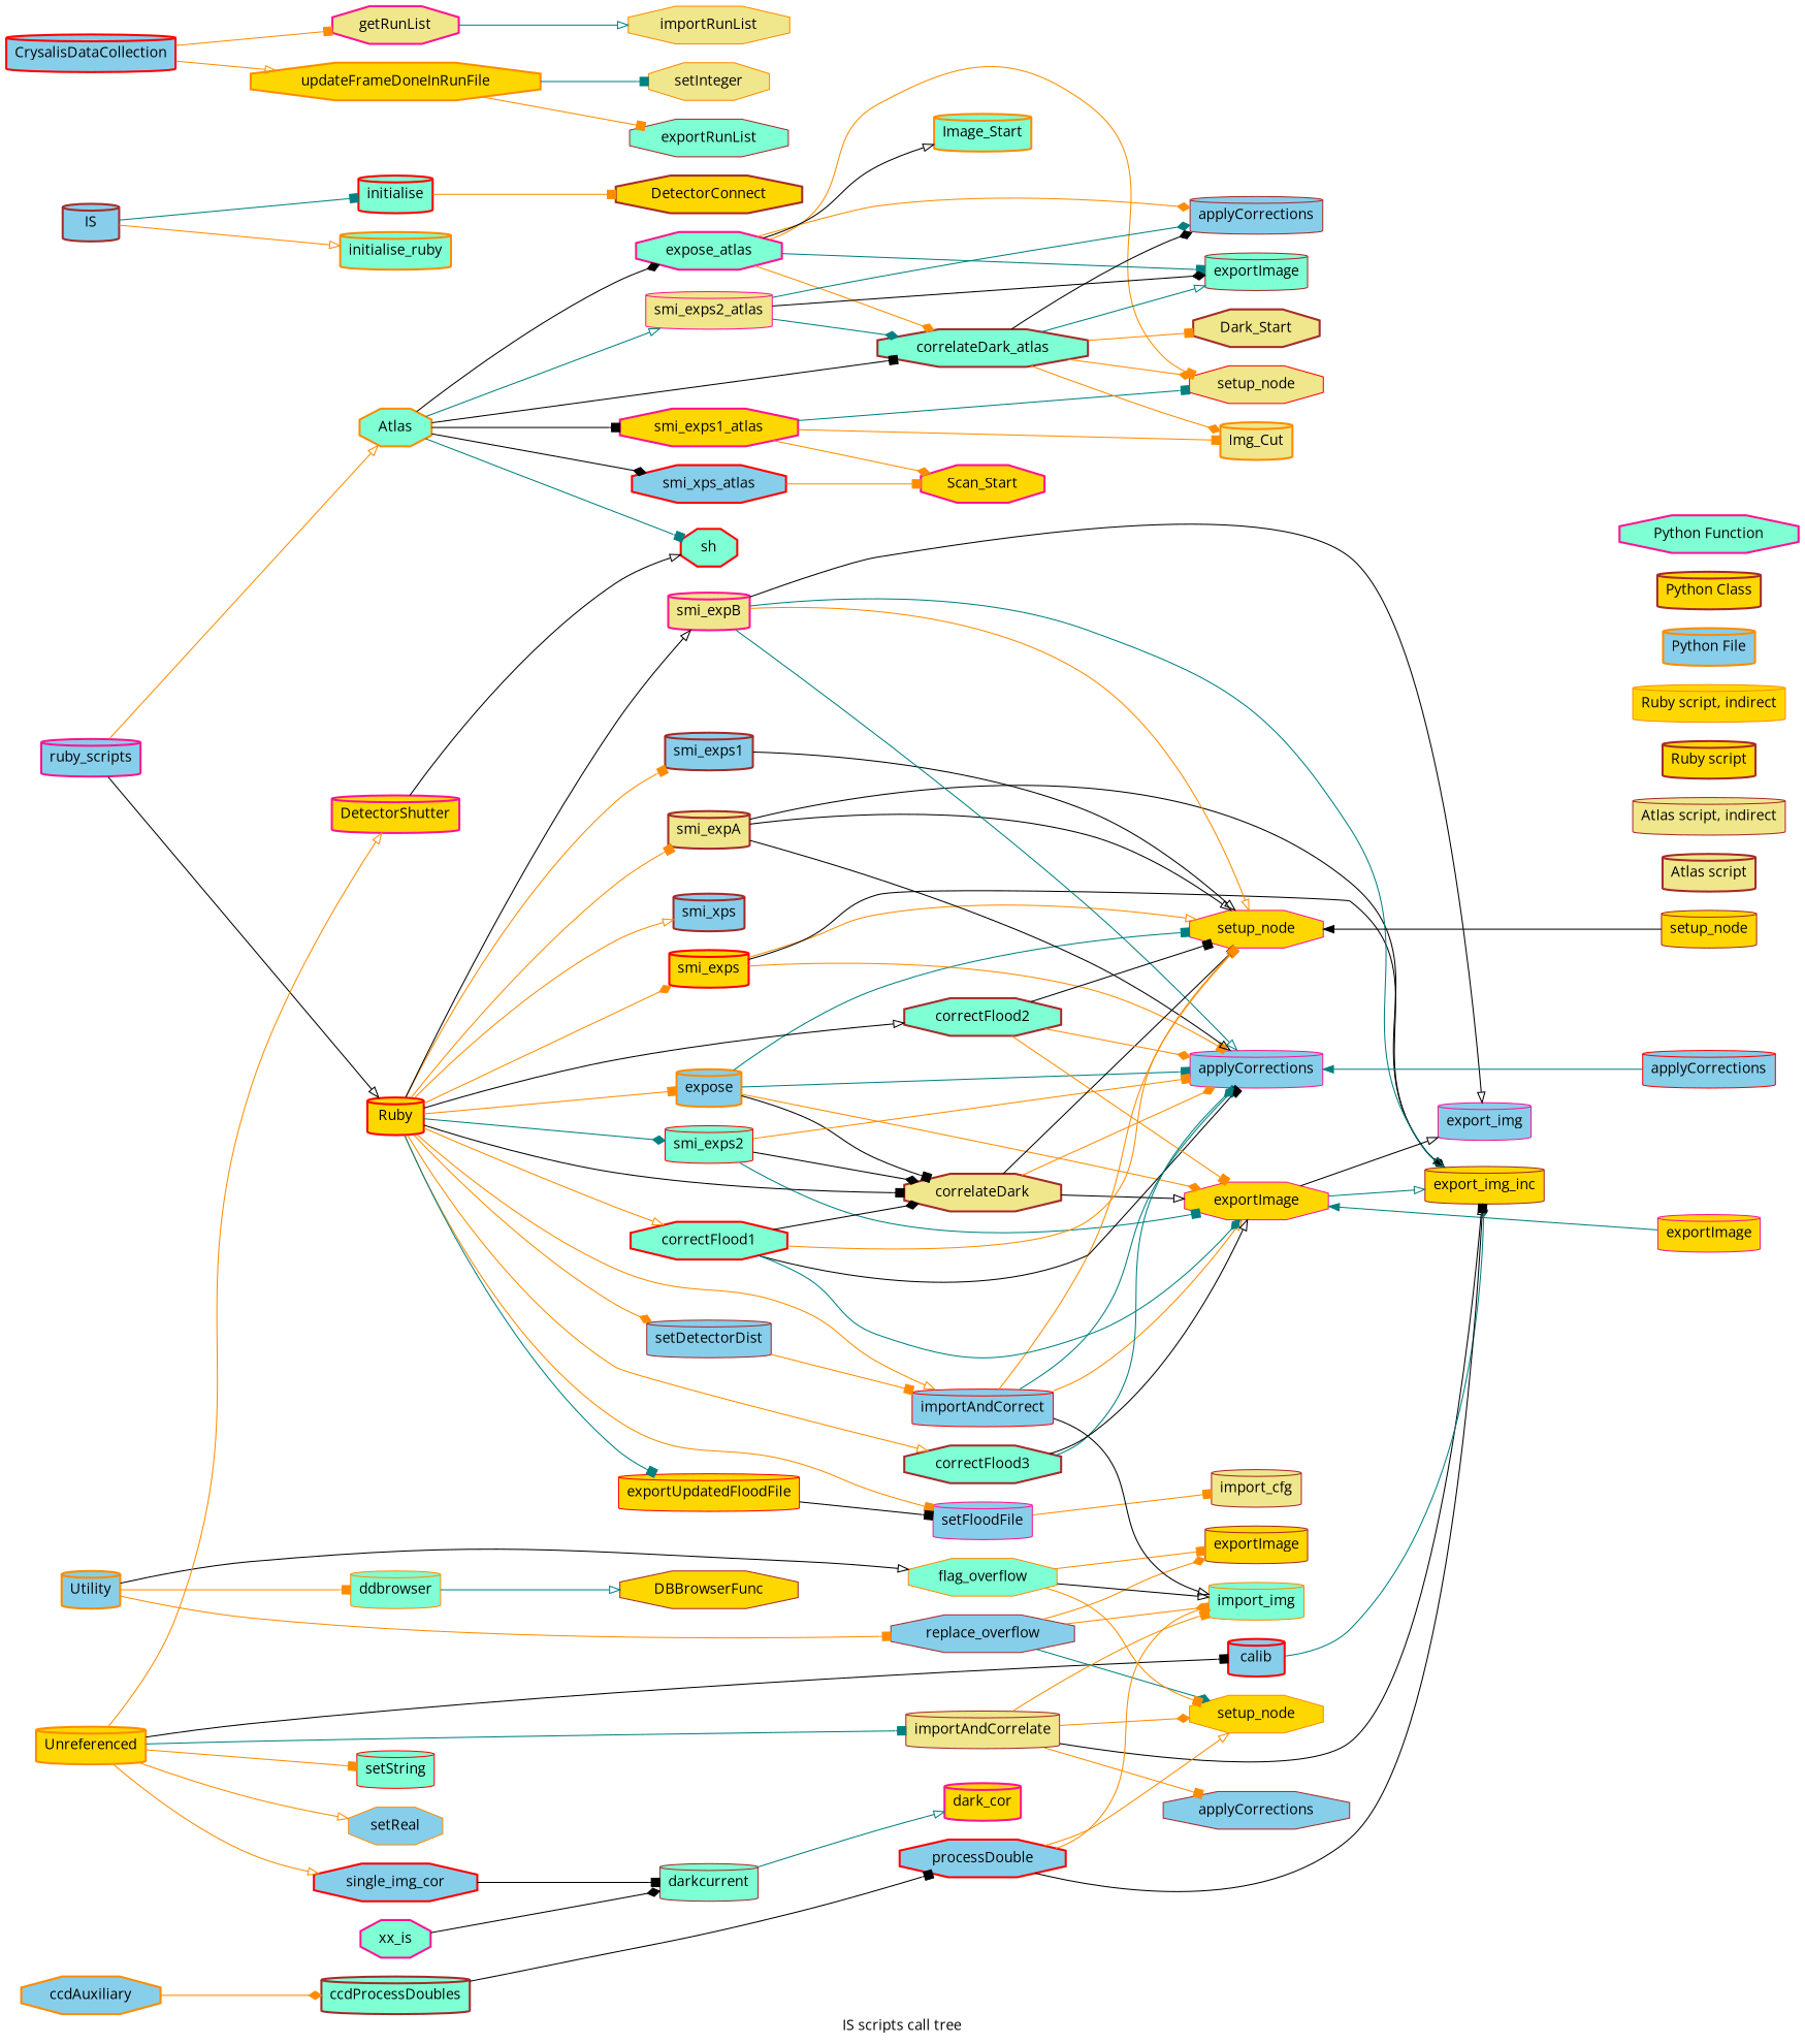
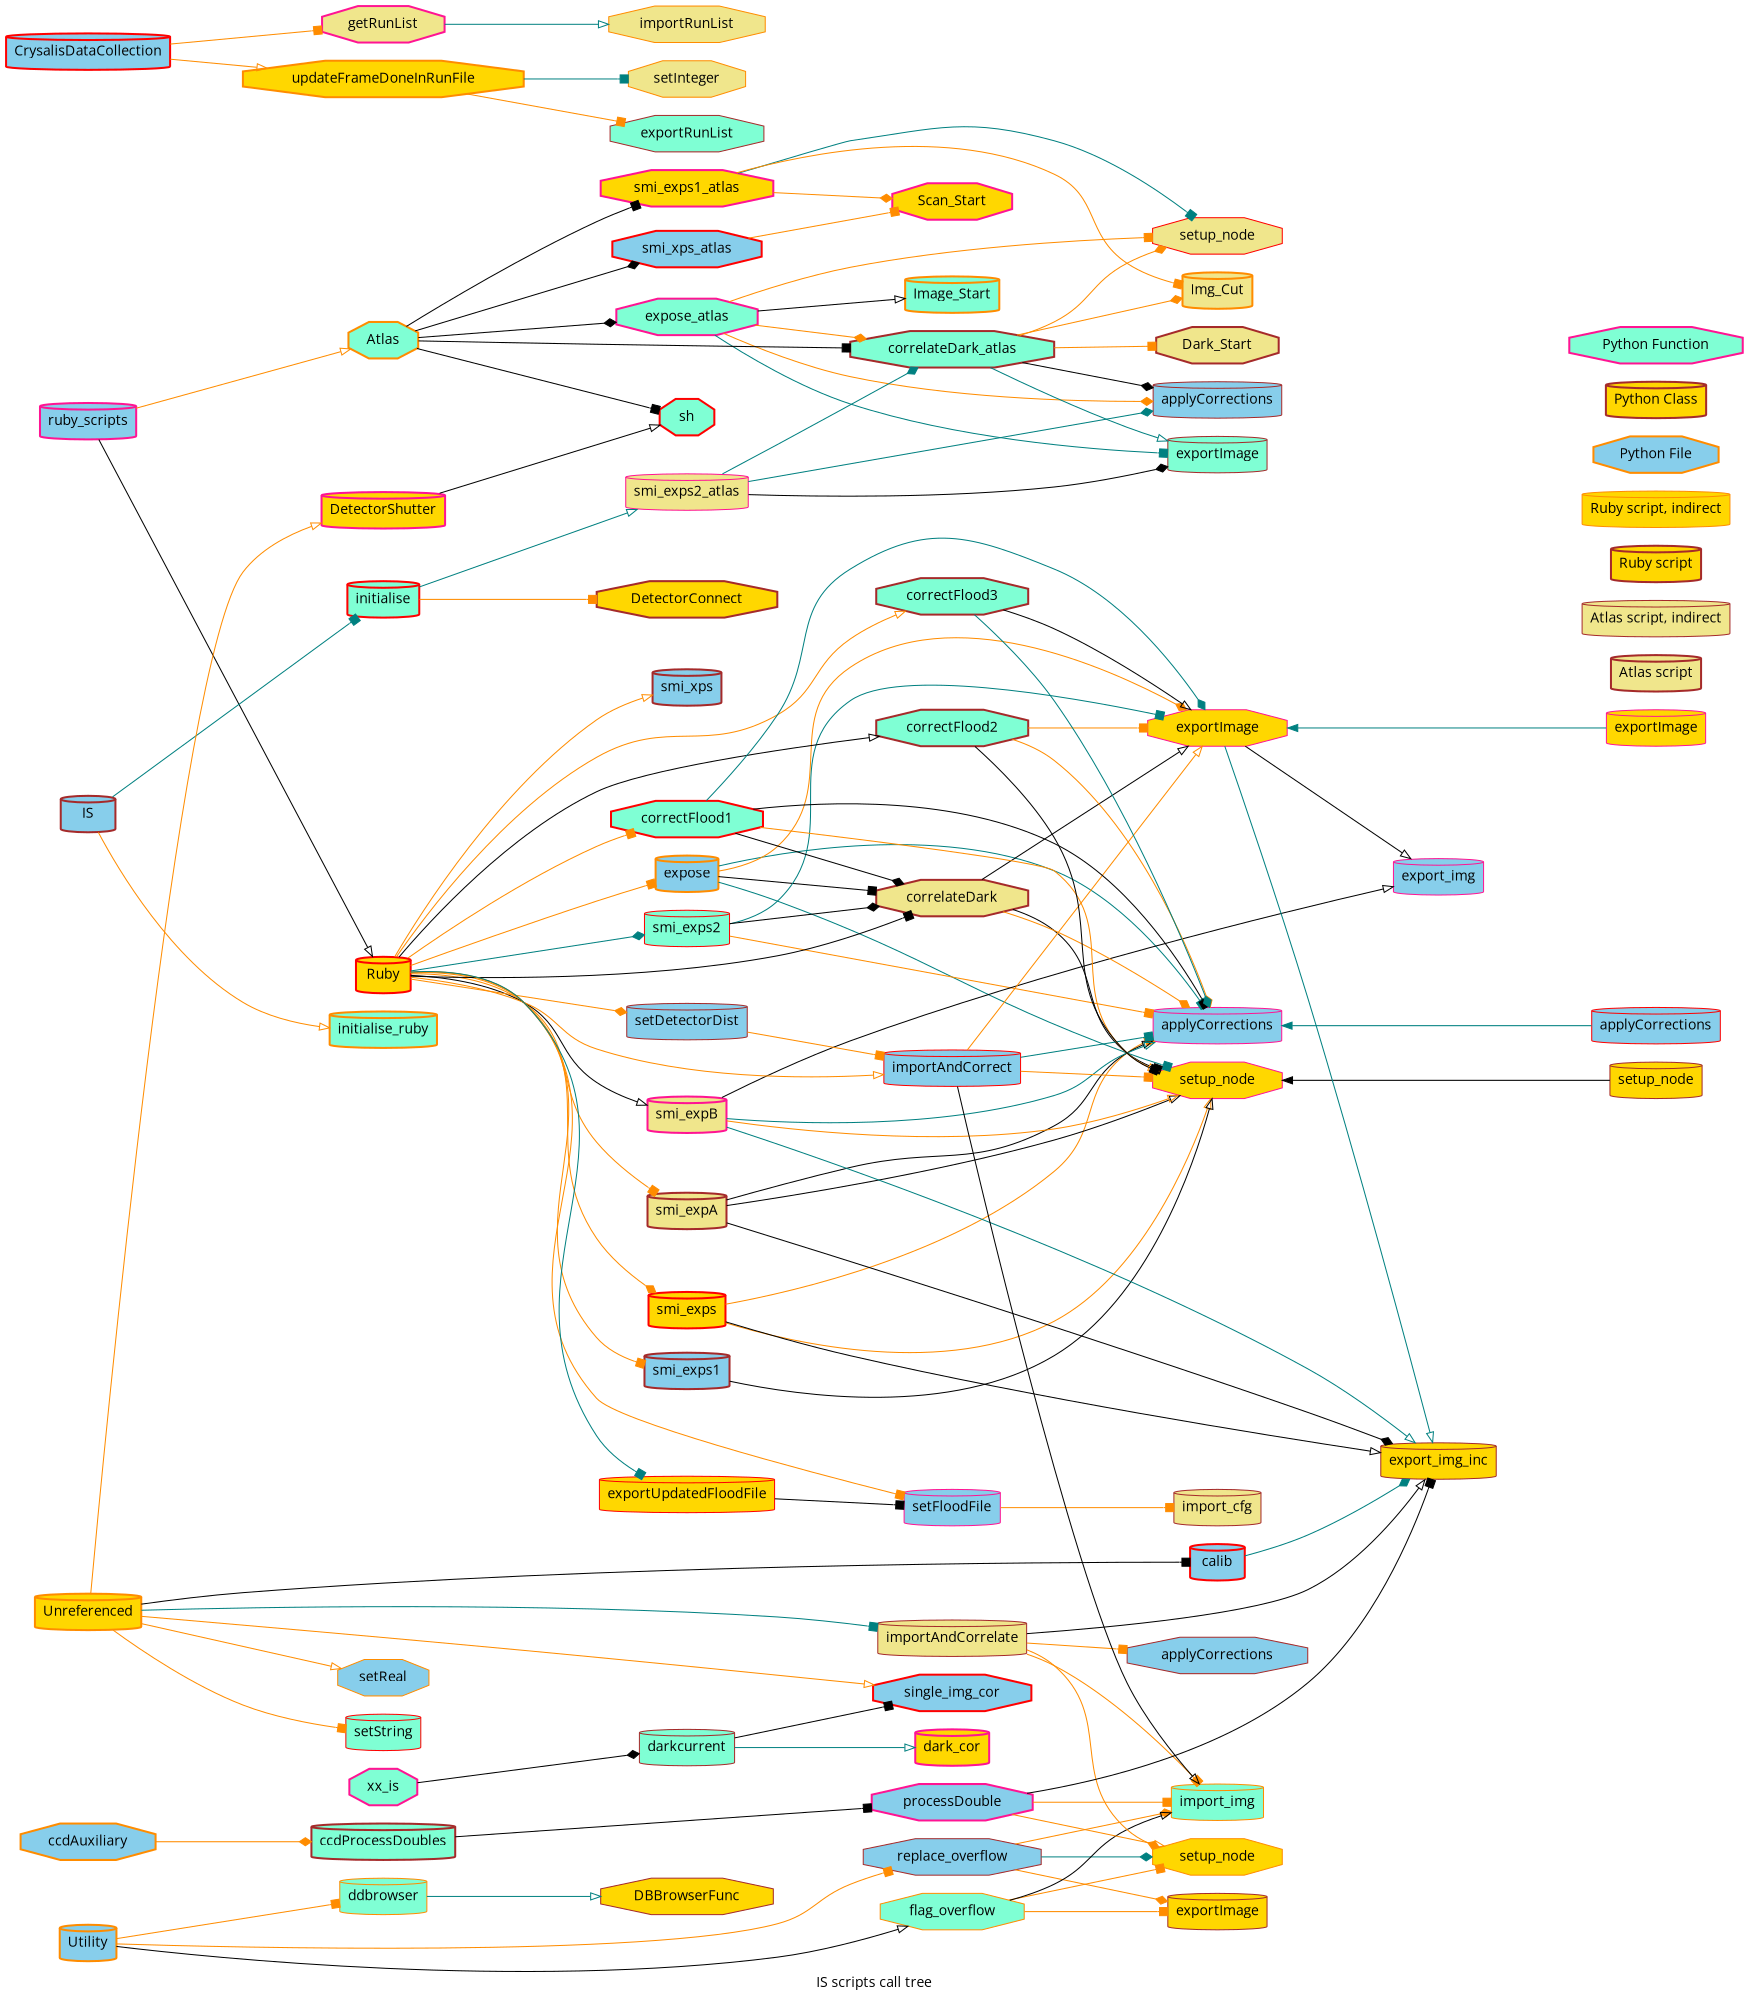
  digraph {
    fontname="Open Sans"
    label="IS scripts call tree"
    rankdir=LR
    ranksep=1
    node [color=brown fillcolor=skyblue fontname="Open Sans" shape=cylinder style="bold,filled"]
    edge [arrowhead=box color=darkorange fontname="Open Sans"]
    ruby_scripts [color=deeppink]
    IS
    Utility [color=darkorange]
    Unreferenced [color=darkorange fillcolor=gold]
    ccdAuxiliary [color=darkorange shape=octagon]
    CrysalisDataCollection [color=red]
    expose_atlas [color=deeppink fillcolor=aquamarine shape=octagon]
    smi_exps1_atlas [color=deeppink fillcolor=gold shape=octagon]
    smi_exps2_atlas [color=deeppink fillcolor=khaki style=filled]
    smi_xps_atlas [color=red shape=octagon]
    expose [color=darkorange]
    smi_exps [color=red fillcolor=gold]
    smi_exps1
    smi_exps2 [color=red fillcolor=aquamarine style=filled]
    smi_expA [fillcolor=khaki]
    smi_expB [color=deeppink fillcolor=khaki]
    smi_xps
    initialise [color=red fillcolor=aquamarine]
    initialise_ruby [color=darkorange fillcolor=aquamarine]
    importRunList [color=darkorange fillcolor=khaki shape=octagon style=filled]
    setInteger [color=darkorange fillcolor=khaki shape=octagon style=filled]
    exportRunList [fillcolor=aquamarine shape=octagon style=filled]
    n23 [color=red fillcolor=khaki label=setup_node shape=octagon style=filled]
    n24 [label=applyCorrections style=filled]
    n25 [fillcolor=aquamarine label=exportImage style=filled]
    n26 [color=darkorange fillcolor=gold label=setup_node shape=octagon style=filled]
    n27 [fillcolor=gold label=exportImage style=filled]
    n28 [label=applyCorrections shape=octagon style=filled]
    setup_node [color=deeppink fillcolor=gold shape=octagon style=filled]
    applyCorrections [color=deeppink style=filled]
    exportImage [color=deeppink fillcolor=gold shape=octagon style=filled]
    import_img [color=darkorange fillcolor=aquamarine style=filled]
    n33 [fillcolor=gold label=setup_node style=filled]
    n34 [color=red label=applyCorrections style=filled]
    n35 [color=deeppink fillcolor=gold label=exportImage style=filled]
    n36 [fillcolor=khaki label="Atlas script"]
    n37 [fillcolor=khaki label="Atlas script, indirect" style=filled]
    n38 [fillcolor=gold label="Ruby script"]
    n39 [color=darkorange fillcolor=gold label="Ruby script, indirect" style=filled]
-   n40 [color=darkorange label="Python File"]
+   n40 [color=darkorange label="Python File" shape=octagon]
    n41 [fillcolor=gold label="Python Class"]
    n42 [color=deeppink fillcolor=aquamarine label="Python Function" shape=octagon]
    Atlas [color=darkorange fillcolor=aquamarine shape=octagon]
    Ruby [color=red fillcolor=gold]
    ddbrowser [color=darkorange fillcolor=aquamarine style=filled]
    replace_overflow [shape=octagon style=filled]
    flag_overflow [color=darkorange fillcolor=aquamarine shape=octagon style=filled]
    single_img_cor [color=red shape=octagon]
    importAndCorrelate [fillcolor=khaki style=filled]
    calib [color=red]
    setReal [color=darkorange shape=octagon style=filled]
    setString [color=red fillcolor=aquamarine style=filled]
    DetectorShutter [color=deeppink fillcolor=gold]
    ccdProcessDoubles [fillcolor=aquamarine]
    getRunList [color=deeppink fillcolor=khaki shape=octagon]
    updateFrameDoneInRunFile [color=darkorange fillcolor=gold shape=octagon]
    correlateDark_atlas [fillcolor=aquamarine shape=octagon]
    Image_Start [color=darkorange fillcolor=aquamarine]
    Img_Cut [color=darkorange fillcolor=khaki]
    Scan_Start [color=deeppink fillcolor=gold shape=octagon]
    correlateDark [fillcolor=khaki shape=octagon]
    export_img_inc [fillcolor=gold style=filled]
    export_img [color=deeppink style=filled]
    DetectorConnect [fillcolor=gold shape=octagon]
    sh [color=red fillcolor=aquamarine shape=octagon]
    setDetectorDist [style=filled]
    setFloodFile [color=deeppink style=filled]
    importAndCorrect [color=red style=filled]
    exportUpdatedFloodFile [color=red fillcolor=gold style=filled]
    correctFlood1 [color=red fillcolor=aquamarine shape=octagon]
    correctFlood2 [fillcolor=aquamarine shape=octagon]
    correctFlood3 [fillcolor=aquamarine shape=octagon]
    DBBrowserFunc [fillcolor=gold shape=octagon style=filled]
    darkcurrent [fillcolor=aquamarine style=filled]
-   processDouble [color=red shape=octagon]
+   processDouble [color=deeppink shape=octagon]
    Dark_Start [fillcolor=khaki shape=octagon]
    import_cfg [fillcolor=khaki style=filled]
    dark_cor [color=deeppink fillcolor=gold]
    xx_is [color=deeppink fillcolor=aquamarine shape=octagon]
    subgraph sub_1 {
      rank=source
      ruby_scripts
      IS
      Utility
      Unreferenced
      ccdAuxiliary
      CrysalisDataCollection
    }
    subgraph sub_2 {
      rank=same
      expose_atlas
      smi_exps1_atlas
      smi_exps2_atlas
      smi_xps_atlas
    }
    subgraph sub_3 {
      rank=same
      expose
      smi_exps
      smi_exps1
      smi_exps2
      smi_expA
      smi_expB
      smi_xps
    }
    subgraph sub_4 {
      rank=same
      initialise
      initialise_ruby
    }
    subgraph sub_5 {
      rank=same
      importRunList
      setInteger
      exportRunList
    }
    subgraph sub_6 {
      rank=same
      n23
      n24
      n25
      n26
      n27
      n28
    }
    subgraph sub_7 {
      rank=same
      setup_node
      applyCorrections
      exportImage
      import_img
    }
    subgraph sub_8 {
      rank=sink
      n33
      n34
      n35
      n36
      n37
      n38
      n39
      n40
      n41
      n42
    }
    ruby_scripts -> Atlas [arrowhead=onormal]
    ruby_scripts -> Ruby [arrowhead=onormal color=black]
    IS -> initialise [color=teal]
    IS -> initialise_ruby [arrowhead=onormal]
    Utility -> ddbrowser
    Utility -> replace_overflow
    Utility -> flag_overflow [arrowhead=onormal color=black]
    Unreferenced -> single_img_cor [arrowhead=onormal]
    Unreferenced -> importAndCorrelate [color=teal]
    Unreferenced -> calib [color=black]
    Unreferenced -> setReal [arrowhead=onormal]
    Unreferenced -> setString
    Unreferenced -> DetectorShutter [arrowhead=onormal]
    ccdAuxiliary -> ccdProcessDoubles [arrowhead=diamond]
    CrysalisDataCollection -> getRunList
    CrysalisDataCollection -> updateFrameDoneInRunFile [arrowhead=onormal]
    expose_atlas -> n23
    expose_atlas -> n24 [arrowhead=diamond]
    expose_atlas -> n25 [color=teal]
    expose_atlas -> correlateDark_atlas [arrowhead=diamond]
    expose_atlas -> Image_Start [arrowhead=onormal color=black]
    smi_exps1_atlas -> n23 [color=teal]
    smi_exps1_atlas -> Img_Cut
    smi_exps1_atlas -> Scan_Start [arrowhead=diamond]
    smi_exps2_atlas -> n24 [arrowhead=diamond color=teal]
    smi_exps2_atlas -> n25 [arrowhead=diamond color=black]
    smi_exps2_atlas -> correlateDark_atlas [arrowhead=diamond color=teal]
    smi_xps_atlas -> Scan_Start
    expose -> setup_node [color=teal]
    expose -> applyCorrections [color=teal]
    expose -> exportImage [arrowhead=diamond]
    expose -> correlateDark [color=black]
    smi_exps -> setup_node [arrowhead=onormal]
    smi_exps -> applyCorrections
    smi_exps -> export_img_inc [arrowhead=onormal color=black]
    smi_exps1 -> setup_node [arrowhead=onormal color=black]
    smi_exps2 -> applyCorrections
    smi_exps2 -> exportImage [color=teal]
    smi_exps2 -> correlateDark [arrowhead=diamond color=black]
    smi_expA -> setup_node [arrowhead=onormal color=black]
    smi_expA -> applyCorrections [arrowhead=onormal color=black]
    smi_expA -> export_img_inc [arrowhead=diamond color=black]
    smi_expB -> setup_node [arrowhead=onormal]
    smi_expB -> applyCorrections [arrowhead=onormal color=teal]
    smi_expB -> export_img_inc [arrowhead=onormal color=teal]
    smi_expB -> export_img [arrowhead=onormal color=black]
    initialise -> DetectorConnect
    setup_node -> n33 [color=black dir=back arrowhead=""]
    applyCorrections -> n34 [color=teal dir=back arrowhead=""]
    exportImage -> n35 [color=teal dir=back arrowhead=""]
    exportImage -> export_img_inc [arrowhead=onormal color=teal]
    exportImage -> export_img [arrowhead=onormal color=black]
    Atlas -> expose_atlas [arrowhead=diamond color=black]
    Atlas -> smi_exps1_atlas [color=black]
-   Atlas -> smi_exps2_atlas [arrowhead=onormal color=teal]
+   initialise -> smi_exps2_atlas [arrowhead=onormal color=teal]
    Atlas -> smi_xps_atlas [arrowhead=diamond color=black]
    Atlas -> correlateDark_atlas [color=black]
-   Atlas -> sh [color=teal]
+   Atlas -> sh [color=black]
    Ruby -> expose
    Ruby -> smi_exps [arrowhead=diamond]
    Ruby -> smi_exps1
    Ruby -> smi_exps2 [arrowhead=diamond color=teal]
    Ruby -> smi_expA
    Ruby -> smi_expB [arrowhead=onormal color=black]
    Ruby -> smi_xps [arrowhead=onormal]
    Ruby -> correlateDark [color=black]
    Ruby -> setDetectorDist [arrowhead=diamond]
    Ruby -> setFloodFile
    Ruby -> importAndCorrect [arrowhead=onormal]
    Ruby -> exportUpdatedFloodFile [color=teal]
-   Ruby -> correctFlood1 [arrowhead=onormal]
+   Ruby -> correctFlood1
    Ruby -> correctFlood2 [arrowhead=onormal color=black]
    Ruby -> correctFlood3 [arrowhead=onormal]
    ddbrowser -> DBBrowserFunc [arrowhead=onormal color=teal]
    replace_overflow -> n26 [arrowhead=diamond color=teal]
    replace_overflow -> n27 [arrowhead=diamond]
    replace_overflow -> import_img [arrowhead=diamond]
    flag_overflow -> n26
    flag_overflow -> n27
    flag_overflow -> import_img [arrowhead=onormal color=black]
-   single_img_cor -> darkcurrent [color=black]
+   darkcurrent -> single_img_cor [color=black]
    importAndCorrelate -> n26 [arrowhead=diamond]
    importAndCorrelate -> n28
    importAndCorrelate -> import_img
    importAndCorrelate -> export_img_inc [arrowhead=onormal color=black]
    calib -> export_img_inc [arrowhead=diamond color=teal]
    DetectorShutter -> sh [arrowhead=onormal color=black]
    ccdProcessDoubles -> processDouble [color=black]
    getRunList -> importRunList [arrowhead=onormal color=teal]
    updateFrameDoneInRunFile -> setInteger [color=teal]
    updateFrameDoneInRunFile -> exportRunList
    correlateDark_atlas -> n23 [arrowhead=diamond]
    correlateDark_atlas -> n24 [arrowhead=diamond color=black]
    correlateDark_atlas -> n25 [arrowhead=onormal color=teal]
    correlateDark_atlas -> Img_Cut [arrowhead=diamond]
    correlateDark_atlas -> Dark_Start
    correlateDark -> setup_node [color=black]
    correlateDark -> applyCorrections [arrowhead=diamond]
    correlateDark -> exportImage [arrowhead=onormal color=black]
    setDetectorDist -> importAndCorrect
    setFloodFile -> import_cfg
    importAndCorrect -> setup_node
    importAndCorrect -> applyCorrections [color=teal]
    importAndCorrect -> exportImage [arrowhead=onormal]
    importAndCorrect -> import_img [arrowhead=onormal color=black]
    exportUpdatedFloodFile -> setFloodFile [color=black]
    correctFlood1 -> setup_node [arrowhead=onormal]
    correctFlood1 -> applyCorrections [color=black]
    correctFlood1 -> exportImage [arrowhead=diamond color=teal]
    correctFlood1 -> correlateDark [arrowhead=diamond color=black]
    correctFlood2 -> setup_node [color=black]
    correctFlood2 -> applyCorrections [arrowhead=diamond]
    correctFlood2 -> exportImage
    correctFlood3 -> applyCorrections [arrowhead=diamond color=teal]
    correctFlood3 -> exportImage [arrowhead=onormal color=black]
    darkcurrent -> dark_cor [arrowhead=onormal color=teal]
    processDouble -> n26 [arrowhead=onormal]
    processDouble -> import_img
    processDouble -> export_img_inc [color=black]
    xx_is -> darkcurrent [arrowhead=diamond color=black]
  }
